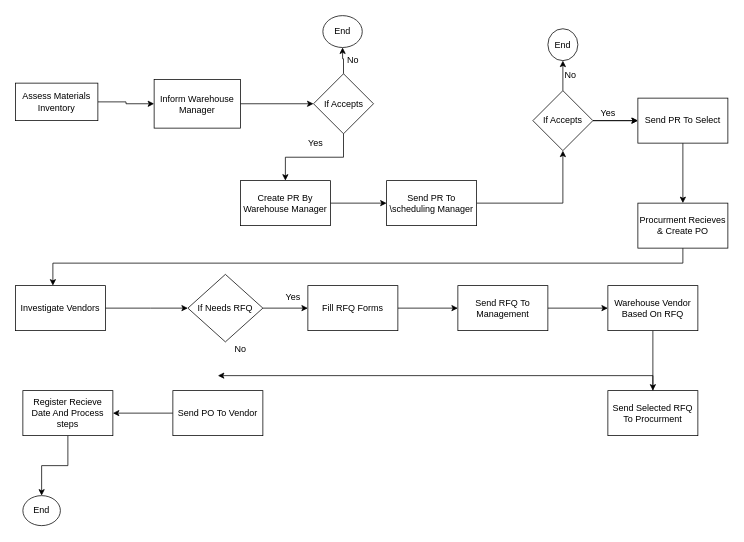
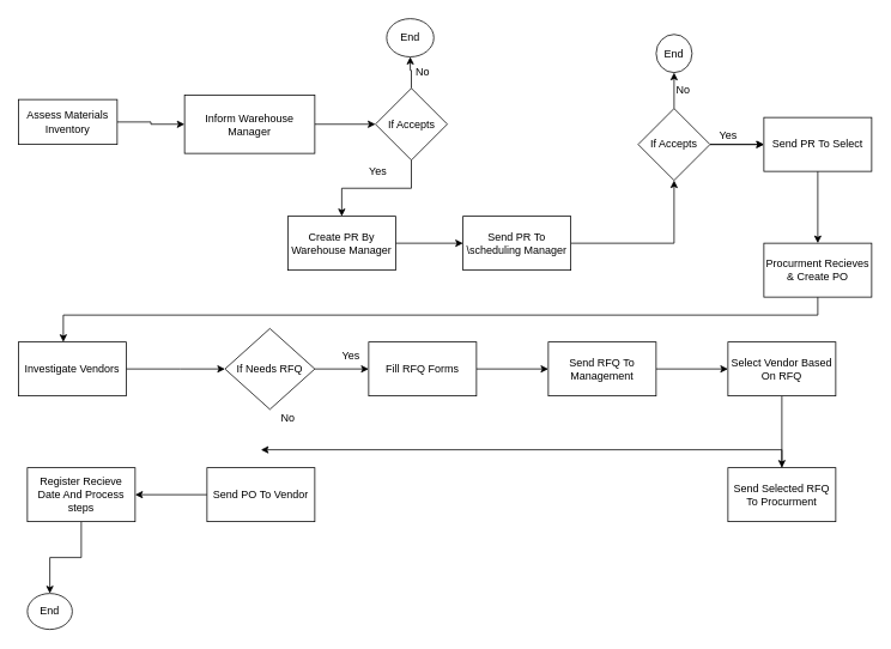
  <mxCell id="0" />
  <mxCell id="1" parent="0" />
  <mxCell id="2" value="" style="edgeStyle=orthogonalEdgeStyle;rounded=0;orthogonalLoop=1;jettySize=auto;html=1;" edge="1" parent="1" source="3" target="5"><mxGeometry relative="1" as="geometry" /></mxCell>
  <mxCell id="3" value="Assess Materials Inventory" style="rounded=0;whiteSpace=wrap;html=1;" vertex="1" parent="1"><mxGeometry x="20" y="110" width="110" height="50" as="geometry" /></mxCell>
  <mxCell id="4" value="" style="edgeStyle=orthogonalEdgeStyle;rounded=0;orthogonalLoop=1;jettySize=auto;html=1;" edge="1" parent="1" source="5" target="8"><mxGeometry relative="1" as="geometry" /></mxCell>
- <mxCell id="5" value="Inform Warehouse Manager" style="whiteSpace=wrap;html=1;rounded=0;" vertex="1" parent="1"><mxGeometry x="205" y="105" width="115" height="65" as="geometry" /></mxCell>
+ <mxCell id="5" value="Inform Warehouse Manager" style="whiteSpace=wrap;html=1;rounded=0;" vertex="1" parent="1"><mxGeometry x="205" y="105" width="145" height="65" as="geometry" /></mxCell>
  <mxCell id="6" value="" style="edgeStyle=orthogonalEdgeStyle;rounded=0;orthogonalLoop=1;jettySize=auto;html=1;" edge="1" parent="1" source="8" target="10"><mxGeometry relative="1" as="geometry" /></mxCell>
  <mxCell id="7" value="" style="edgeStyle=orthogonalEdgeStyle;rounded=0;orthogonalLoop=1;jettySize=auto;html=1;" edge="1" parent="1" source="8" target="11"><mxGeometry relative="1" as="geometry" /></mxCell>
  <mxCell id="8" value="If Accepts&lt;br&gt;" style="rhombus;whiteSpace=wrap;html=1;rounded=0;" vertex="1" parent="1"><mxGeometry x="417.5" y="97.5" width="80" height="80" as="geometry" /></mxCell>
  <mxCell id="9" value="" style="edgeStyle=orthogonalEdgeStyle;rounded=0;orthogonalLoop=1;jettySize=auto;html=1;" edge="1" parent="1" source="10" target="13"><mxGeometry relative="1" as="geometry" /></mxCell>
  <mxCell id="10" value="Create PR By Warehouse Manager" style="whiteSpace=wrap;html=1;rounded=0;" vertex="1" parent="1"><mxGeometry x="320" y="240" width="120" height="60" as="geometry" /></mxCell>
  <mxCell id="11" value="End" style="ellipse;whiteSpace=wrap;html=1;rounded=0;" vertex="1" parent="1"><mxGeometry x="430" y="20" width="52.5" height="42.5" as="geometry" /></mxCell>
  <mxCell id="12" value="" style="edgeStyle=orthogonalEdgeStyle;rounded=0;orthogonalLoop=1;jettySize=auto;html=1;" edge="1" parent="1" source="13" target="17"><mxGeometry relative="1" as="geometry" /></mxCell>
  <mxCell id="13" value="Send PR To \scheduling Manager" style="whiteSpace=wrap;html=1;rounded=0;" vertex="1" parent="1"><mxGeometry x="515" y="240" width="120" height="60" as="geometry" /></mxCell>
  <mxCell id="14" value="" style="edgeStyle=orthogonalEdgeStyle;rounded=0;orthogonalLoop=1;jettySize=auto;html=1;" edge="1" parent="1" source="17" target="21"><mxGeometry relative="1" as="geometry" /></mxCell>
  <mxCell id="15" value="" style="edgeStyle=orthogonalEdgeStyle;rounded=0;orthogonalLoop=1;jettySize=auto;html=1;" edge="1" parent="1" source="17" target="21"><mxGeometry relative="1" as="geometry" /></mxCell>
  <mxCell id="16" value="" style="edgeStyle=orthogonalEdgeStyle;rounded=0;orthogonalLoop=1;jettySize=auto;html=1;" edge="1" parent="1" source="17" target="23"><mxGeometry relative="1" as="geometry" /></mxCell>
  <mxCell id="17" value="If Accepts" style="rhombus;whiteSpace=wrap;html=1;rounded=0;" vertex="1" parent="1"><mxGeometry x="710" y="120" width="80" height="80" as="geometry" /></mxCell>
  <mxCell id="18" value="Yes" style="text;html=1;align=center;verticalAlign=middle;resizable=0;points=[];autosize=1;strokeColor=none;fillColor=none;" vertex="1" parent="1"><mxGeometry x="400" y="175" width="40" height="30" as="geometry" /></mxCell>
  <mxCell id="19" value="No" style="text;html=1;align=center;verticalAlign=middle;resizable=0;points=[];autosize=1;strokeColor=none;fillColor=none;" vertex="1" parent="1"><mxGeometry x="450" y="65" width="40" height="30" as="geometry" /></mxCell>
  <mxCell id="20" value="" style="edgeStyle=orthogonalEdgeStyle;rounded=0;orthogonalLoop=1;jettySize=auto;html=1;" edge="1" parent="1" source="21" target="26"><mxGeometry relative="1" as="geometry" /></mxCell>
  <mxCell id="21" value="Send PR To Select" style="whiteSpace=wrap;html=1;rounded=0;" vertex="1" parent="1"><mxGeometry x="850" y="130" width="120" height="60" as="geometry" /></mxCell>
  <mxCell id="22" value="Yes" style="text;html=1;align=center;verticalAlign=middle;resizable=0;points=[];autosize=1;strokeColor=none;fillColor=none;" vertex="1" parent="1"><mxGeometry x="790" y="135" width="40" height="30" as="geometry" /></mxCell>
  <mxCell id="23" value="End" style="ellipse;whiteSpace=wrap;html=1;rounded=0;" vertex="1" parent="1"><mxGeometry x="730" y="37.5" width="40" height="42.5" as="geometry" /></mxCell>
  <mxCell id="24" value="No" style="text;html=1;align=center;verticalAlign=middle;resizable=0;points=[];autosize=1;strokeColor=none;fillColor=none;" vertex="1" parent="1"><mxGeometry x="740" y="85" width="40" height="30" as="geometry" /></mxCell>
  <mxCell id="25" value="" style="edgeStyle=orthogonalEdgeStyle;rounded=0;orthogonalLoop=1;jettySize=auto;html=1;" edge="1" parent="1" source="26" target="28"><mxGeometry relative="1" as="geometry"><Array as="points"><mxPoint x="910" y="350" /><mxPoint x="70" y="350" /></Array></mxGeometry></mxCell>
  <mxCell id="26" value="Procurment Recieves &amp;amp; Create PO" style="whiteSpace=wrap;html=1;rounded=0;" vertex="1" parent="1"><mxGeometry x="850" y="270" width="120" height="60" as="geometry" /></mxCell>
  <mxCell id="27" value="" style="edgeStyle=orthogonalEdgeStyle;rounded=0;orthogonalLoop=1;jettySize=auto;html=1;" edge="1" parent="1" source="28" target="30"><mxGeometry relative="1" as="geometry"><Array as="points"><mxPoint x="200" y="410" /><mxPoint x="200" y="410" /></Array></mxGeometry></mxCell>
  <mxCell id="28" value="Investigate Vendors" style="whiteSpace=wrap;html=1;rounded=0;" vertex="1" parent="1"><mxGeometry x="20" y="380" width="120" height="60" as="geometry" /></mxCell>
  <mxCell id="29" value="" style="edgeStyle=orthogonalEdgeStyle;rounded=0;orthogonalLoop=1;jettySize=auto;html=1;" edge="1" parent="1" source="30" target="35"><mxGeometry relative="1" as="geometry" /></mxCell>
  <mxCell id="30" value="If Needs RFQ" style="rhombus;whiteSpace=wrap;html=1;rounded=0;" vertex="1" parent="1"><mxGeometry x="250" y="365" width="100" height="90" as="geometry" /></mxCell>
  <mxCell id="31" value="" style="edgeStyle=orthogonalEdgeStyle;rounded=0;orthogonalLoop=1;jettySize=auto;html=1;" edge="1" parent="1" source="32" target="44"><mxGeometry relative="1" as="geometry" /></mxCell>
  <mxCell id="32" value="Send PO To Vendor" style="whiteSpace=wrap;html=1;rounded=0;" vertex="1" parent="1"><mxGeometry x="230" y="520" width="120" height="60" as="geometry" /></mxCell>
  <mxCell id="33" value="No" style="text;html=1;align=center;verticalAlign=middle;resizable=0;points=[];autosize=1;strokeColor=none;fillColor=none;" vertex="1" parent="1"><mxGeometry x="300" y="450" width="40" height="30" as="geometry" /></mxCell>
  <mxCell id="34" value="" style="edgeStyle=orthogonalEdgeStyle;rounded=0;orthogonalLoop=1;jettySize=auto;html=1;" edge="1" parent="1" source="35" target="38"><mxGeometry relative="1" as="geometry" /></mxCell>
  <mxCell id="35" value="Fill RFQ Forms" style="whiteSpace=wrap;html=1;rounded=0;" vertex="1" parent="1"><mxGeometry x="410" y="380" width="120" height="60" as="geometry" /></mxCell>
  <mxCell id="36" value="Yes" style="text;html=1;align=center;verticalAlign=middle;resizable=0;points=[];autosize=1;strokeColor=none;fillColor=none;" vertex="1" parent="1"><mxGeometry x="370" y="380" width="40" height="30" as="geometry" /></mxCell>
  <mxCell id="37" value="" style="edgeStyle=orthogonalEdgeStyle;rounded=0;orthogonalLoop=1;jettySize=auto;html=1;" edge="1" parent="1" source="38" target="40"><mxGeometry relative="1" as="geometry" /></mxCell>
  <mxCell id="38" value="Send RFQ To Management" style="whiteSpace=wrap;html=1;rounded=0;" vertex="1" parent="1"><mxGeometry x="610" y="380" width="120" height="60" as="geometry" /></mxCell>
  <mxCell id="39" value="" style="edgeStyle=orthogonalEdgeStyle;rounded=0;orthogonalLoop=1;jettySize=auto;html=1;" edge="1" parent="1" source="40" target="42"><mxGeometry relative="1" as="geometry" /></mxCell>
- <mxCell id="40" value="Warehouse Vendor Based On RFQ" style="whiteSpace=wrap;html=1;rounded=0;" vertex="1" parent="1"><mxGeometry x="810" y="380" width="120" height="60" as="geometry" /></mxCell>
+ <mxCell id="40" value="Select Vendor Based On RFQ" style="whiteSpace=wrap;html=1;rounded=0;" vertex="1" parent="1"><mxGeometry x="810" y="380" width="120" height="60" as="geometry" /></mxCell>
  <mxCell id="41" style="edgeStyle=orthogonalEdgeStyle;rounded=0;orthogonalLoop=1;jettySize=auto;html=1;" edge="1" parent="1" source="42"><mxGeometry relative="1" as="geometry"><mxPoint x="290" y="500" as="targetPoint" /><Array as="points"><mxPoint x="870" y="500" /></Array></mxGeometry></mxCell>
  <mxCell id="42" value="Send Selected RFQ To Procurment" style="whiteSpace=wrap;html=1;rounded=0;" vertex="1" parent="1"><mxGeometry x="810" y="520" width="120" height="60" as="geometry" /></mxCell>
  <mxCell id="43" value="" style="edgeStyle=orthogonalEdgeStyle;rounded=0;orthogonalLoop=1;jettySize=auto;html=1;" edge="1" parent="1" source="44" target="45"><mxGeometry relative="1" as="geometry" /></mxCell>
  <mxCell id="44" value="Register Recieve Date And Process steps" style="whiteSpace=wrap;html=1;rounded=0;" vertex="1" parent="1"><mxGeometry x="30" y="520" width="120" height="60" as="geometry" /></mxCell>
  <mxCell id="45" value="End" style="ellipse;whiteSpace=wrap;html=1;rounded=0;" vertex="1" parent="1"><mxGeometry x="30" y="660" width="50" height="40" as="geometry" /></mxCell>
